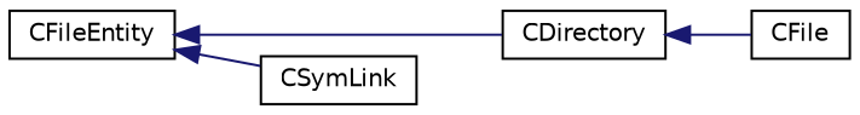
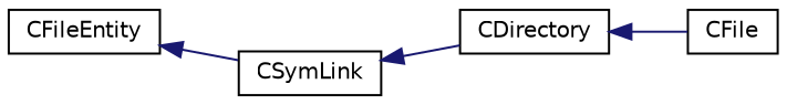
  digraph {
    rankdir=LR
    node [color=black fillcolor=white fontname=Helvetica fontsize=10 shape=record style=filled]
    edge [color=midnightblue dir=back fontname=Helvetica fontsize=10 labelfontname=Helvetica labelfontsize=10 style=solid]
    n1 [height=0.2 label=CFileEntity width=0.4]
    n2 [height=0.2 label=CDirectory width=0.4]
    n3 [height=0.2 label=CSymLink width=0.4]
    n4 [height=0.2 label=CFile width=0.4]
-   n1 -> n2
+   n3 -> n2
    n1 -> n3
    n2 -> n4
  }
